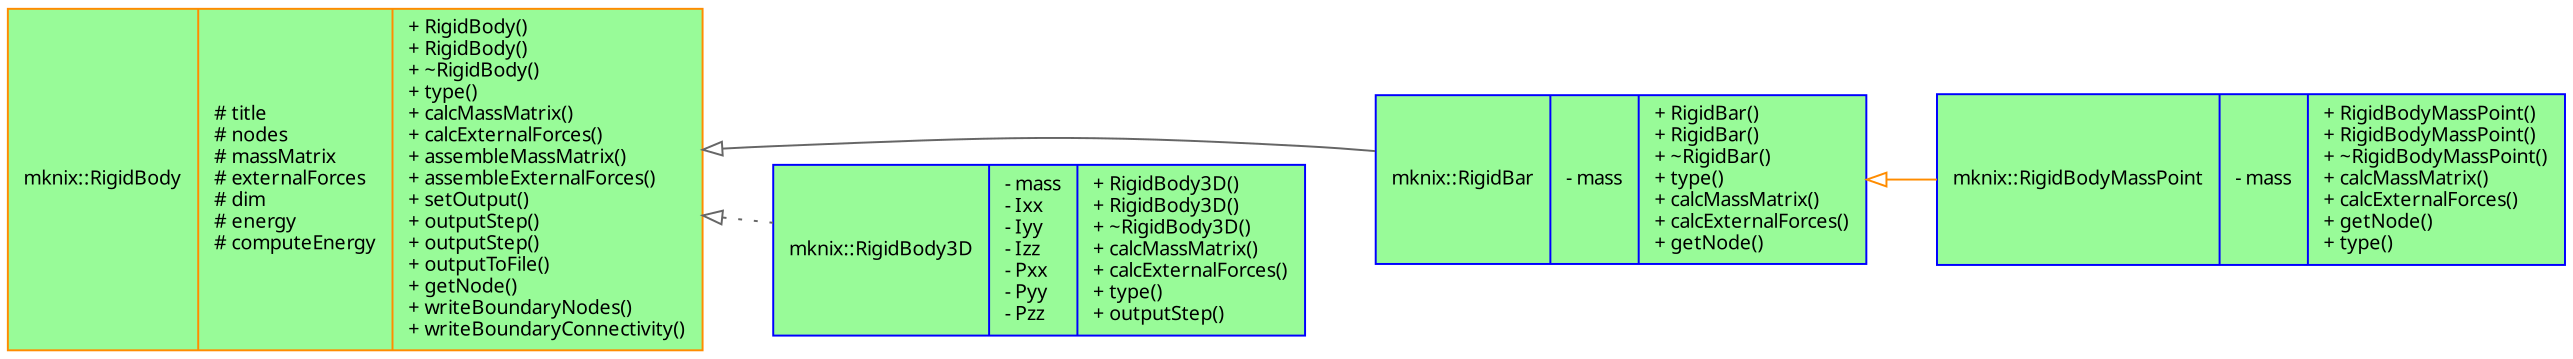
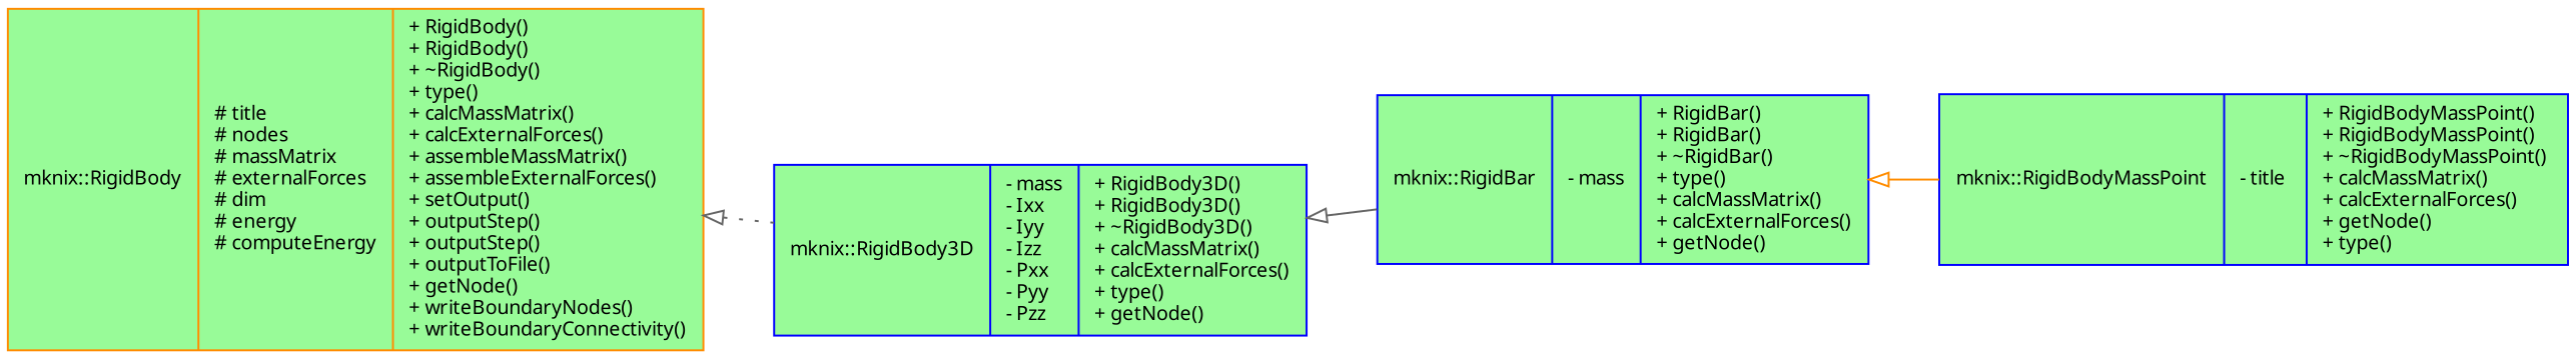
  digraph {
    rankdir=LR
    node [color=blue fillcolor=palegreen fontname="FreeSans.ttf" fontsize=10 shape=record style=filled]
    edge [arrowtail=empty color=gray40 dir=back fontname="FreeSans.ttf" fontsize=10 labelfontname="FreeSans.ttf" labelfontsize=10 style=solid]
    n1 [color=darkorange fontcolor=black height=0.2 label="{mknix::RigidBody\n|# title\l# nodes\l# massMatrix\l# externalForces\l# dim\l# energy\l# computeEnergy\l|+ RigidBody()\l+ RigidBody()\l+ ~RigidBody()\l+ type()\l+ calcMassMatrix()\l+ calcExternalForces()\l+ assembleMassMatrix()\l+ assembleExternalForces()\l+ setOutput()\l+ outputStep()\l+ outputStep()\l+ outputToFile()\l+ getNode()\l+ writeBoundaryNodes()\l+ writeBoundaryConnectivity()\l}" width=0.4]
    n2 [height=0.2 label="{mknix::RigidBar\n|- mass\l|+ RigidBar()\l+ RigidBar()\l+ ~RigidBar()\l+ type()\l+ calcMassMatrix()\l+ calcExternalForces()\l+ getNode()\l}" width=0.4]
-   n3 [height=0.2 label="{mknix::RigidBody3D\n|- mass\l- Ixx\l- Iyy\l- Izz\l- Pxx\l- Pyy\l- Pzz\l|+ RigidBody3D()\l+ RigidBody3D()\l+ ~RigidBody3D()\l+ calcMassMatrix()\l+ calcExternalForces()\l+ type()\l+ outputStep()\l}" width=0.4]
-   n4 [height=0.2 label="{mknix::RigidBodyMassPoint\n|- mass\l|+ RigidBodyMassPoint()\l+ RigidBodyMassPoint()\l+ ~RigidBodyMassPoint()\l+ calcMassMatrix()\l+ calcExternalForces()\l+ getNode()\l+ type()\l}" width=0.4]
-   n1 -> n2
+   n3 [height=0.2 label="{mknix::RigidBody3D\n|- mass\l- Ixx\l- Iyy\l- Izz\l- Pxx\l- Pyy\l- Pzz\l|+ RigidBody3D()\l+ RigidBody3D()\l+ ~RigidBody3D()\l+ calcMassMatrix()\l+ calcExternalForces()\l+ type()\l+ getNode()\l}" width=0.4]
+   n4 [height=0.2 label="{mknix::RigidBodyMassPoint\n|- title\l|+ RigidBodyMassPoint()\l+ RigidBodyMassPoint()\l+ ~RigidBodyMassPoint()\l+ calcMassMatrix()\l+ calcExternalForces()\l+ getNode()\l+ type()\l}" width=0.4]
+   n3 -> n2
    n1 -> n3 [style=dotted]
    n2 -> n4 [color=darkorange]
  }
